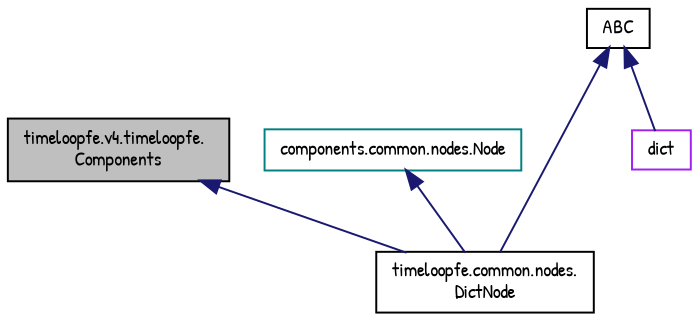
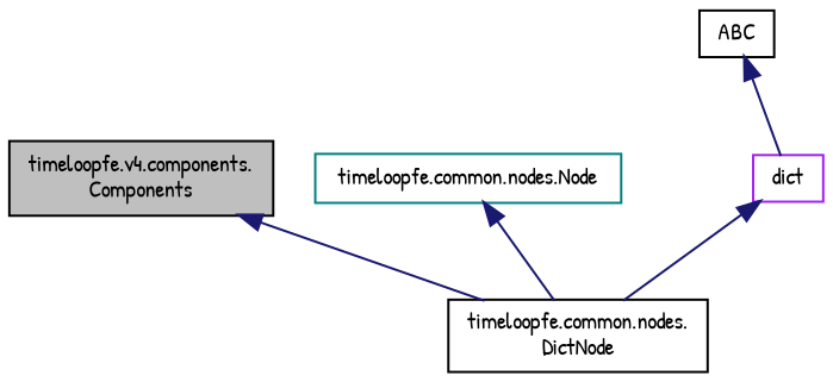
  digraph {
    fontname="Patrick Hand"
    node [color=black fillcolor=white fontname="Patrick Hand" fontsize=10 shape=record style=filled]
    edge [color=midnightblue dir=back fontname="Patrick Hand" fontsize=10 labelfontname=Helvetica labelfontsize=10 style=solid]
-   n1 [fillcolor=grey75 fontcolor=black height=0.2 label="timeloopfe.v4.timeloopfe.\lComponents" width=0.4]
+   n1 [fillcolor=grey75 fontcolor=black height=0.2 label="timeloopfe.v4.components.\lComponents" width=0.4]
    n2 [height=0.2 label="timeloopfe.common.nodes.\lDictNode" width=0.4]
-   n3 [color=teal height=0.2 label="components.common.nodes.Node" width=0.4]
+   n3 [color=teal height=0.2 label="timeloopfe.common.nodes.Node" width=0.4]
    n4 [height=0.2 label=ABC width=0.4]
    n5 [color=purple height=0.2 label=dict width=0.4]
    n1 -> n2
    n3 -> n2
    n4 -> n5
-   n4 -> n2
+   n5 -> n2
  }
